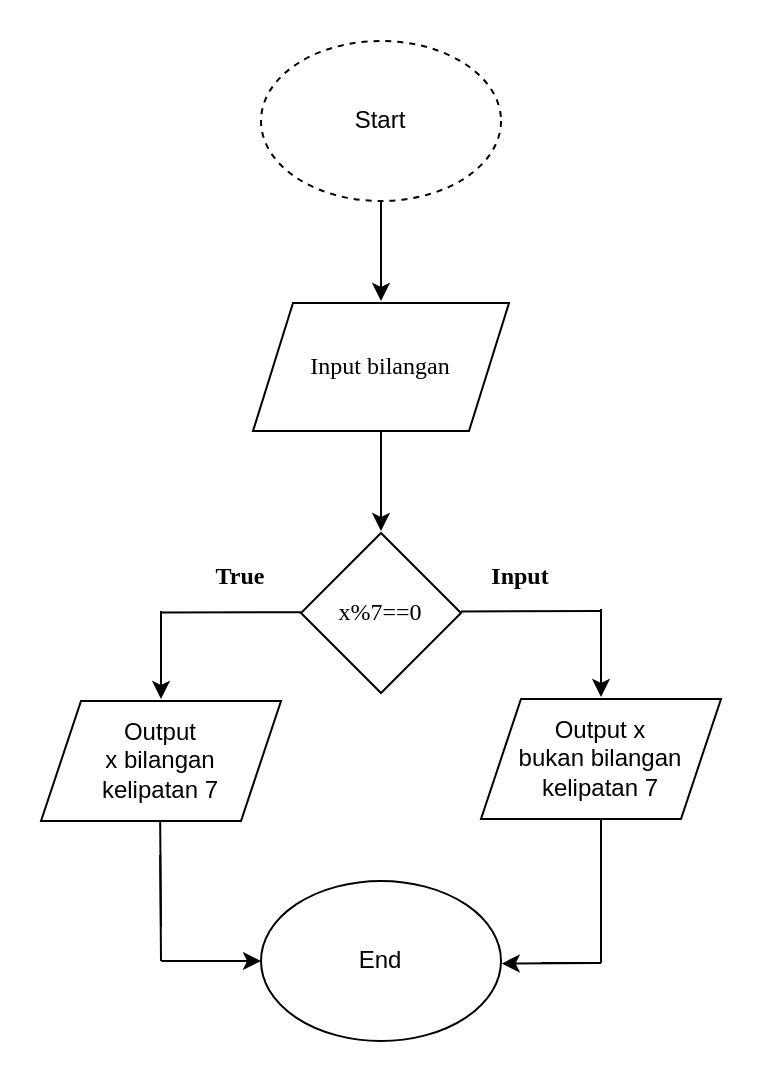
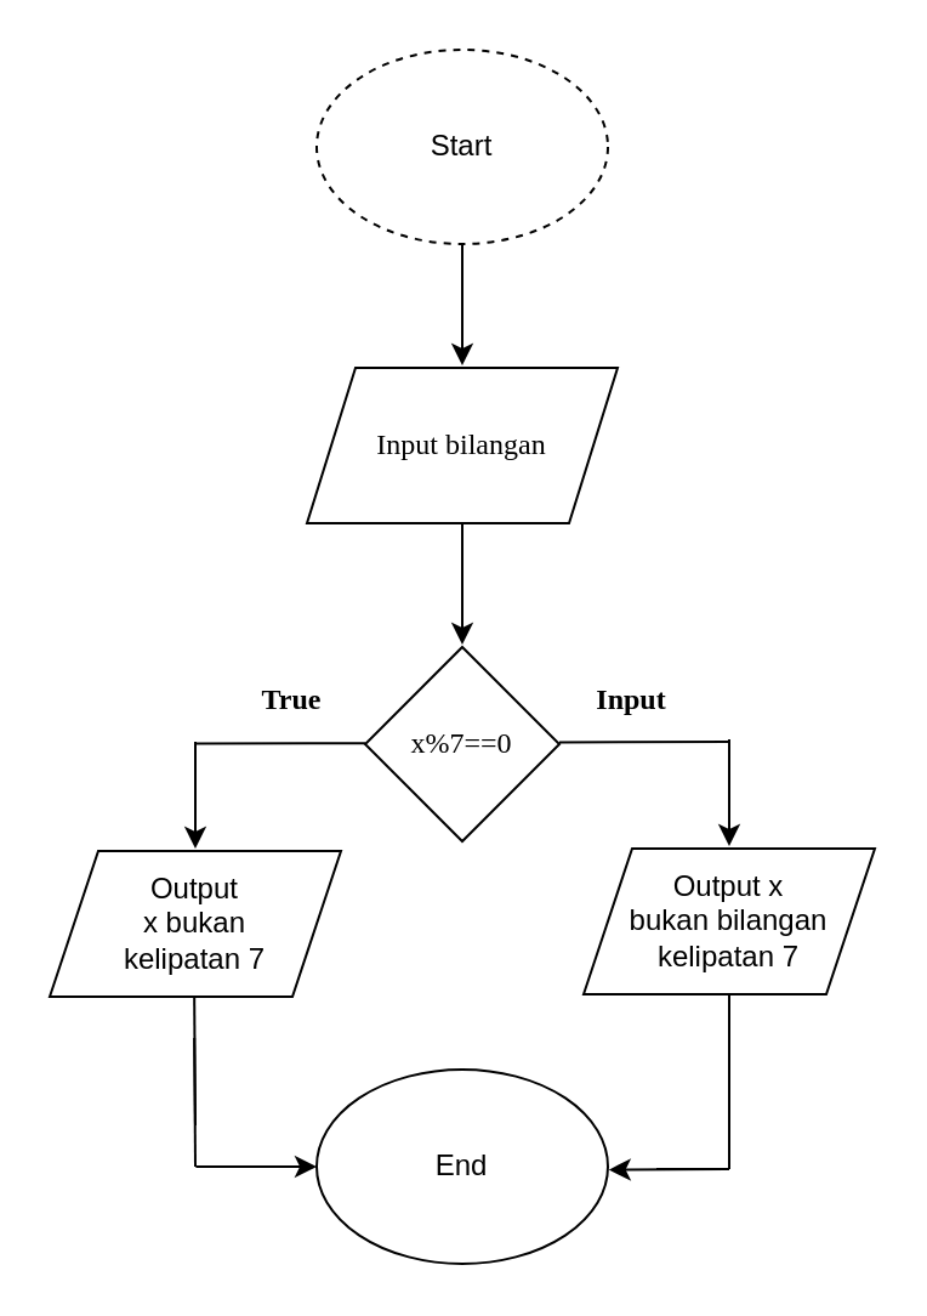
  <mxCell id="0" />
  <mxCell id="1" parent="0" />
  <mxCell id="2" value="Start" style="ellipse;whiteSpace=wrap;html=1;dashed=1;" parent="1" vertex="1"><mxGeometry x="130" y="20" width="120" height="80" as="geometry" /></mxCell>
  <mxCell id="3" value="" style="endArrow=classic;html=1;rounded=0;exitX=0.5;exitY=1;exitDx=0;exitDy=0;" parent="1" source="2" edge="1"><mxGeometry width="50" height="50" relative="1" as="geometry"><mxPoint x="120" y="190" as="sourcePoint" /><mxPoint x="190" y="150" as="targetPoint" /></mxGeometry></mxCell>
  <mxCell id="4" value="" style="endArrow=classic;html=1;rounded=0;exitX=0.5;exitY=1;exitDx=0;exitDy=0;" parent="1" edge="1"><mxGeometry width="50" height="50" relative="1" as="geometry"><mxPoint x="190" y="215" as="sourcePoint" /><mxPoint x="190" y="265" as="targetPoint" /></mxGeometry></mxCell>
  <mxCell id="5" value="" style="endArrow=classic;html=1;rounded=0;exitX=1;exitY=0.5;exitDx=0;exitDy=0;" parent="1" edge="1"><mxGeometry width="50" height="50" relative="1" as="geometry"><mxPoint x="300" y="304" as="sourcePoint" /><mxPoint x="300" y="348" as="targetPoint" /></mxGeometry></mxCell>
  <mxCell id="6" value="" style="endArrow=none;html=1;rounded=0;exitX=1;exitY=0.5;exitDx=0;exitDy=0;" parent="1" edge="1"><mxGeometry width="50" height="50" relative="1" as="geometry"><mxPoint x="230" y="305.23" as="sourcePoint" /><mxPoint x="300" y="305" as="targetPoint" /></mxGeometry></mxCell>
  <mxCell id="7" value="Output x&lt;br&gt;bukan bilangan&lt;br&gt;kelipatan 7" style="shape=parallelogram;perimeter=parallelogramPerimeter;whiteSpace=wrap;html=1;fixedSize=1;" parent="1" vertex="1"><mxGeometry x="240" y="349" width="120" height="60" as="geometry" /></mxCell>
  <mxCell id="8" value="" style="endArrow=classic;html=1;rounded=0;entryX=0;entryY=0.5;entryDx=0;entryDy=0;" parent="1" target="19" edge="1"><mxGeometry width="50" height="50" relative="1" as="geometry"><mxPoint x="82" y="480" as="sourcePoint" /><mxPoint x="121" y="415" as="targetPoint" /></mxGeometry></mxCell>
  <mxCell id="9" value="" style="endArrow=classic;html=1;rounded=0;exitX=1;exitY=0.5;exitDx=0;exitDy=0;" parent="1" edge="1"><mxGeometry width="50" height="50" relative="1" as="geometry"><mxPoint x="80" y="305" as="sourcePoint" /><mxPoint x="80" y="349" as="targetPoint" /></mxGeometry></mxCell>
  <mxCell id="10" value="" style="endArrow=classic;html=1;rounded=0;entryX=1;entryY=0.5;entryDx=0;entryDy=0;startArrow=none;" parent="1" source="19" edge="1"><mxGeometry width="50" height="50" relative="1" as="geometry"><mxPoint x="300" y="463" as="sourcePoint" /><mxPoint x="211" y="463" as="targetPoint" /></mxGeometry></mxCell>
  <mxCell id="11" value="&lt;h4&gt;&lt;font face=&quot;Tahoma&quot;&gt;True&lt;/font&gt;&lt;/h4&gt;" style="text;html=1;strokeColor=none;fillColor=none;align=center;verticalAlign=middle;whiteSpace=wrap;rounded=0;" parent="1" vertex="1"><mxGeometry x="90" y="273" width="60" height="30" as="geometry" /></mxCell>
  <mxCell id="12" value="&lt;h4&gt;&lt;font face=&quot;Tahoma&quot;&gt;Input&lt;/font&gt;&lt;/h4&gt;" style="text;html=1;strokeColor=none;fillColor=none;align=center;verticalAlign=middle;whiteSpace=wrap;rounded=0;" parent="1" vertex="1"><mxGeometry x="230" y="273" width="60" height="30" as="geometry" /></mxCell>
  <mxCell id="13" value="Input bilangan" style="shape=parallelogram;perimeter=parallelogramPerimeter;whiteSpace=wrap;html=1;fixedSize=1;fontFamily=Tahoma;" parent="1" vertex="1"><mxGeometry x="126" y="151" width="128" height="64" as="geometry" /></mxCell>
  <mxCell id="14" value="x%7==0" style="rhombus;whiteSpace=wrap;html=1;fontFamily=Tahoma;" parent="1" vertex="1"><mxGeometry x="150" y="266" width="80" height="80" as="geometry" /></mxCell>
- <mxCell id="15" value="Output&lt;br&gt;x bilangan&lt;br&gt;kelipatan 7" style="shape=parallelogram;perimeter=parallelogramPerimeter;whiteSpace=wrap;html=1;fixedSize=1;" parent="1" vertex="1"><mxGeometry x="20" y="350" width="120" height="60" as="geometry" /></mxCell>
+ <mxCell id="15" value="Output&lt;br&gt;x bukan&lt;br&gt;kelipatan 7" style="shape=parallelogram;perimeter=parallelogramPerimeter;whiteSpace=wrap;html=1;fixedSize=1;" parent="1" vertex="1"><mxGeometry x="20" y="350" width="120" height="60" as="geometry" /></mxCell>
  <mxCell id="16" value="" style="endArrow=none;html=1;rounded=0;exitX=1;exitY=0.5;exitDx=0;exitDy=0;" parent="1" edge="1"><mxGeometry width="50" height="50" relative="1" as="geometry"><mxPoint x="80" y="305.81" as="sourcePoint" /><mxPoint x="150" y="305.58" as="targetPoint" /></mxGeometry></mxCell>
  <mxCell id="17" value="" style="endArrow=none;html=1;rounded=0;entryX=0.5;entryY=1;entryDx=0;entryDy=0;" parent="1" target="7" edge="1"><mxGeometry width="50" height="50" relative="1" as="geometry"><mxPoint x="300" y="473" as="sourcePoint" /><mxPoint x="295" y="443" as="targetPoint" /></mxGeometry></mxCell>
  <mxCell id="18" value="" style="endArrow=none;html=1;rounded=0;entryX=0.5;entryY=1;entryDx=0;entryDy=0;" parent="1" edge="1"><mxGeometry width="50" height="50" relative="1" as="geometry"><mxPoint x="80" y="463" as="sourcePoint" /><mxPoint x="79.58" y="410" as="targetPoint" /></mxGeometry></mxCell>
  <mxCell id="19" value="End" style="ellipse;whiteSpace=wrap;html=1;" parent="1" vertex="1"><mxGeometry x="130" y="440" width="120" height="80" as="geometry" /></mxCell>
  <mxCell id="20" value="" style="endArrow=none;html=1;rounded=0;" parent="1" edge="1"><mxGeometry width="50" height="50" relative="1" as="geometry"><mxPoint x="80.21" y="480" as="sourcePoint" /><mxPoint x="112" y="480" as="targetPoint" /></mxGeometry></mxCell>
  <mxCell id="21" value="" style="endArrow=none;html=1;rounded=0;entryX=0.5;entryY=1;entryDx=0;entryDy=0;" parent="1" edge="1"><mxGeometry width="50" height="50" relative="1" as="geometry"><mxPoint x="80" y="480" as="sourcePoint" /><mxPoint x="79.58" y="427" as="targetPoint" /></mxGeometry></mxCell>
  <mxCell id="22" value="" style="endArrow=classic;html=1;rounded=0;entryX=1.028;entryY=0.516;entryDx=0;entryDy=0;entryPerimeter=0;" parent="1" edge="1"><mxGeometry width="50" height="50" relative="1" as="geometry"><mxPoint x="299" y="481" as="sourcePoint" /><mxPoint x="250.36" y="481.28" as="targetPoint" /></mxGeometry></mxCell>
  <mxCell id="23" value="" style="endArrow=none;html=1;rounded=0;entryX=0.5;entryY=1;entryDx=0;entryDy=0;" parent="1" edge="1"><mxGeometry width="50" height="50" relative="1" as="geometry"><mxPoint x="300" y="481" as="sourcePoint" /><mxPoint x="300" y="417" as="targetPoint" /></mxGeometry></mxCell>
  <mxCell id="24" value="" style="endArrow=none;html=1;rounded=0;" parent="1" edge="1"><mxGeometry width="50" height="50" relative="1" as="geometry"><mxPoint x="300" y="481" as="sourcePoint" /><mxPoint x="270" y="481" as="targetPoint" /></mxGeometry></mxCell>
